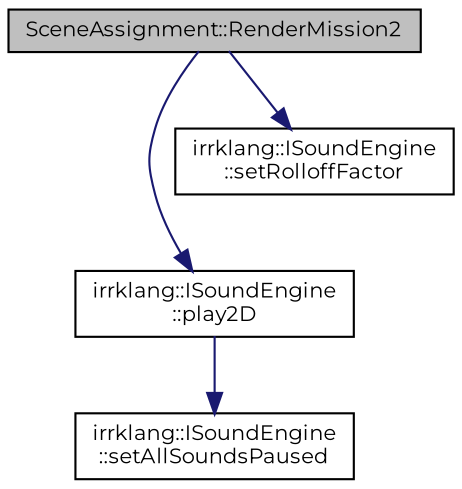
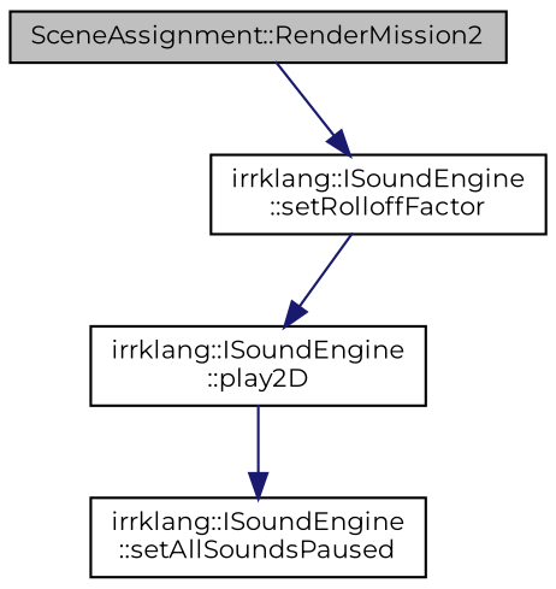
  digraph {
    fontname=Montserrat
    rankdir=TB
    node [color=black fontname=Montserrat fontsize=10 shape=record]
    edge [color=midnightblue fontname=Montserrat fontsize=10 labelfontname=Helvetica labelfontsize=10 style=solid]
    n1 [fillcolor=grey75 fontcolor=black height=0.2 label="SceneAssignment::RenderMission2" style=filled width=0.4]
    n2 [height=0.2 label="irrklang::ISoundEngine\l::play2D" width=0.4]
    n3 [height=0.2 label="irrklang::ISoundEngine\l::setRolloffFactor" width=0.4]
    n4 [height=0.2 label="irrklang::ISoundEngine\l::setAllSoundsPaused" width=0.4]
-   n1 -> n2
+   n3 -> n2
    n1 -> n3
    n2 -> n4
  }
